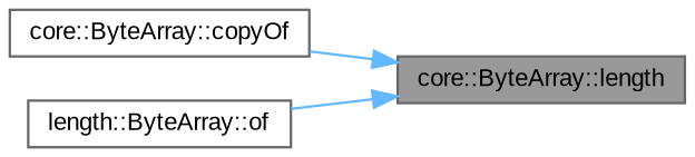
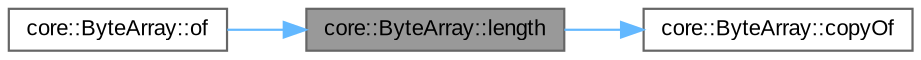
  digraph {
    fontname="Liberation Sans"
    rankdir=RL
    node [color=grey40 fillcolor=white fontname="Liberation Sans" fontsize=10 shape=box style=filled]
    edge [color=steelblue1 dir=back fontname="Liberation Sans" fontsize=10 labelfontname=Helvetica labelfontsize=10 style=solid]
    n1 [color=gray40 fillcolor=grey60 fontcolor=black height=0.2 label="core::ByteArray::length" width=0.4]
    n2 [height=0.2 label="core::ByteArray::copyOf" width=0.4]
-   n3 [height=0.2 label="length::ByteArray::of" width=0.4]
-   n1 -> n2
+   n3 [height=0.2 label="core::ByteArray::of" width=0.4]
+   n2 -> n1
    n1 -> n3
  }
